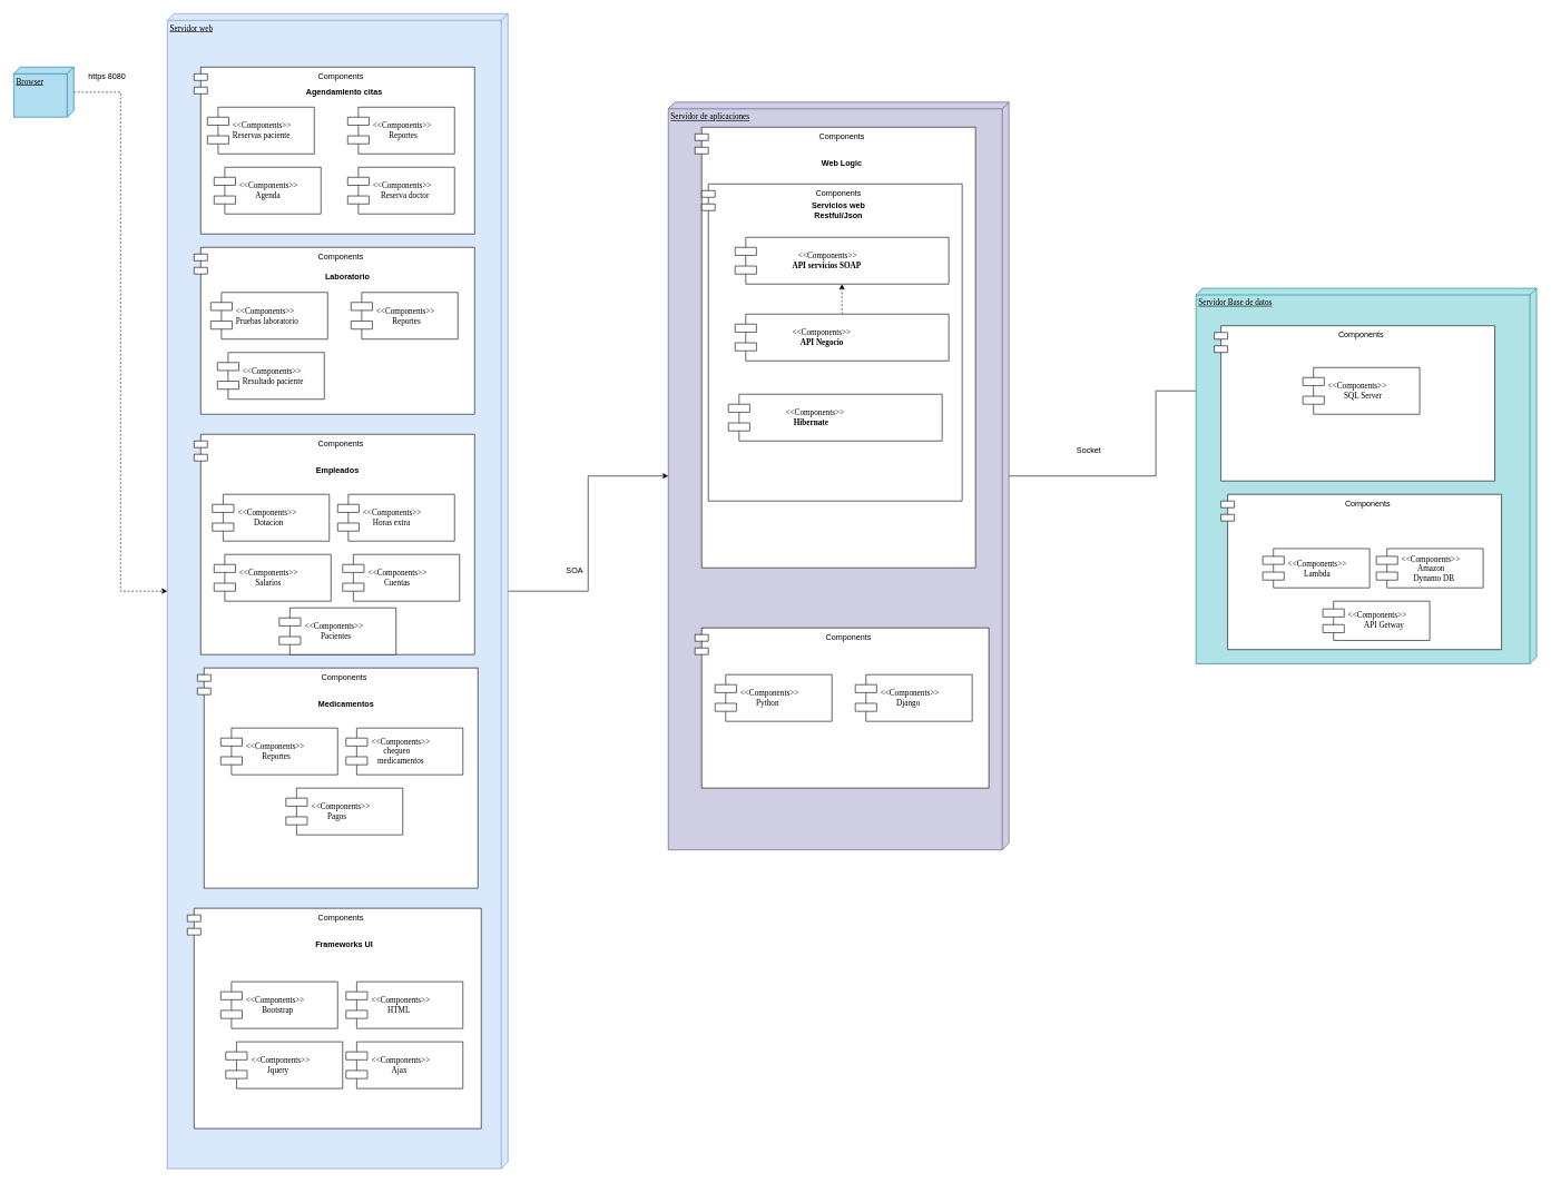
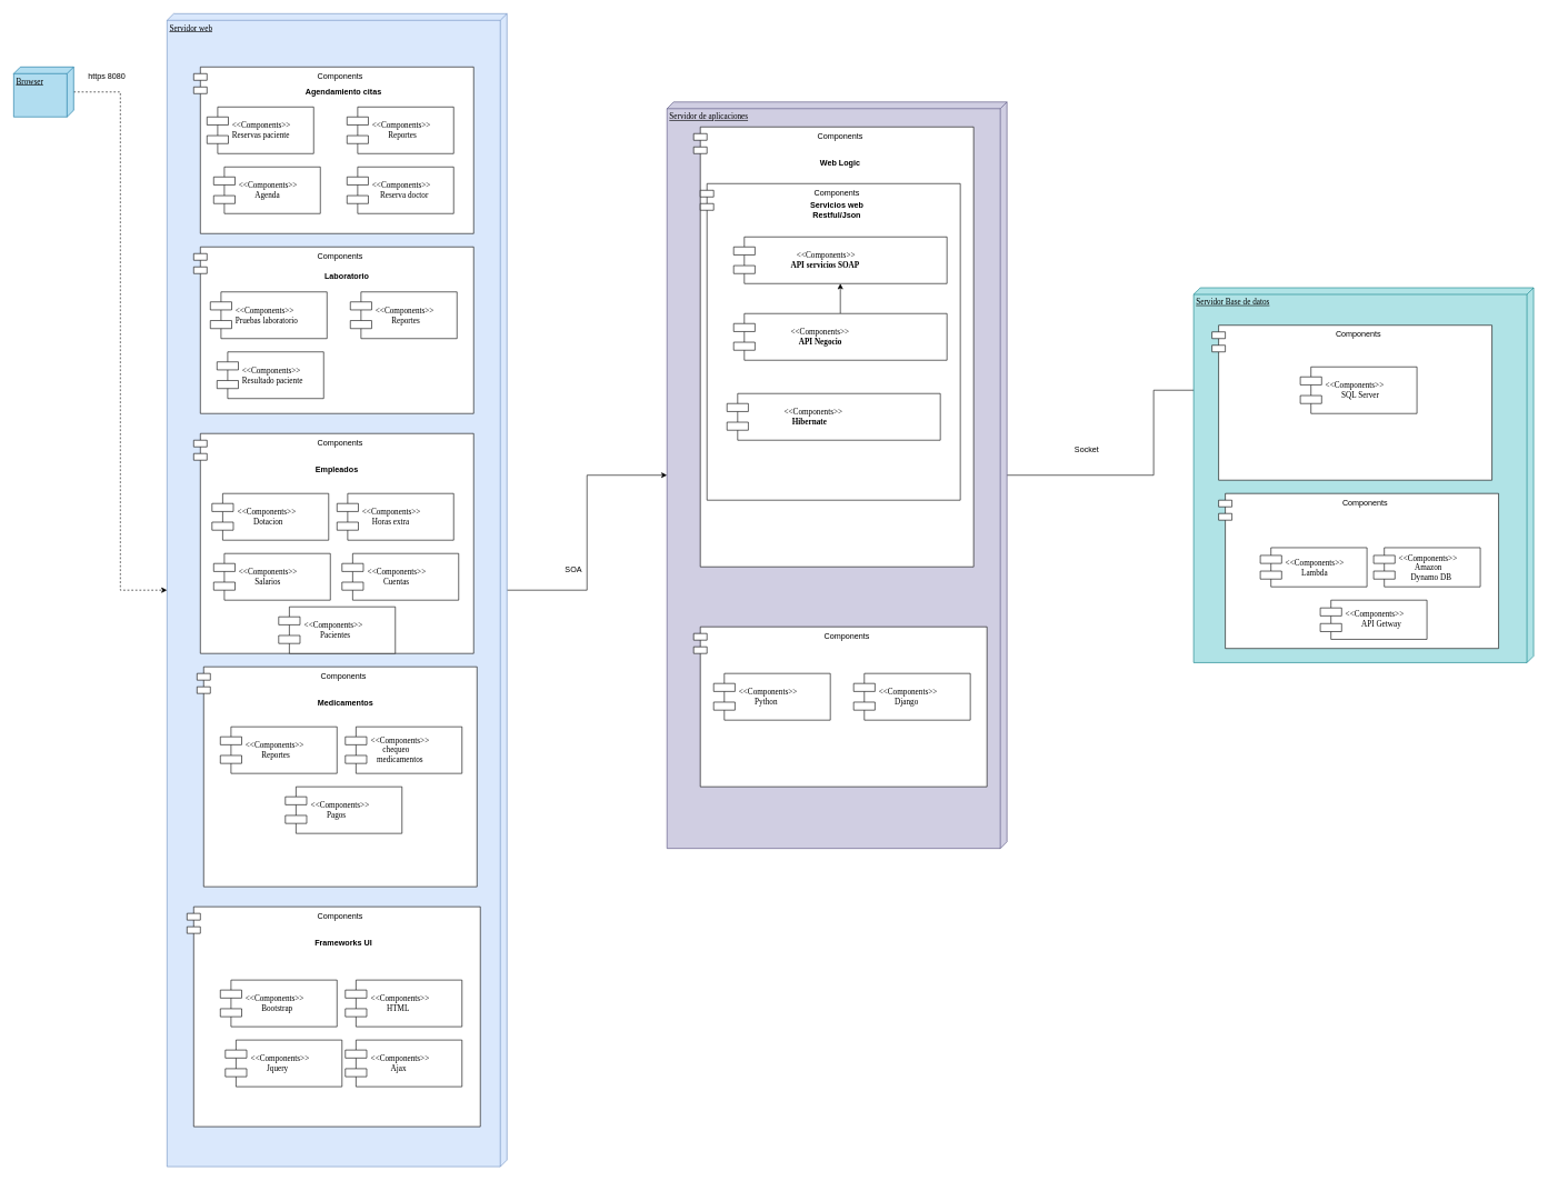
  <mxCell id="0" />
  <mxCell id="1" parent="0" />
  <mxCell id="2" style="edgeStyle=orthogonalEdgeStyle;rounded=0;orthogonalLoop=1;jettySize=auto;html=1;dashed=1;" edge="1" parent="1" source="3" target="5"><mxGeometry relative="1" as="geometry" /></mxCell>
  <mxCell id="3" value="Browser" style="verticalAlign=top;align=left;spacingTop=8;spacingLeft=2;spacingRight=12;shape=cube;size=10;direction=south;fontStyle=4;html=1;rounded=0;shadow=0;comic=0;labelBackgroundColor=none;strokeWidth=1;fontFamily=Verdana;fontSize=12;fillColor=#b1ddf0;strokeColor=#10739e;" vertex="1" parent="1"><mxGeometry x="20" y="100" width="90" height="75" as="geometry" /></mxCell>
  <mxCell id="4" style="edgeStyle=orthogonalEdgeStyle;rounded=0;orthogonalLoop=1;jettySize=auto;html=1;" edge="1" parent="1" source="5" target="37"><mxGeometry relative="1" as="geometry" /></mxCell>
  <mxCell id="5" value="Servidor web" style="verticalAlign=top;align=left;spacingTop=8;spacingLeft=2;spacingRight=12;shape=cube;size=10;direction=south;fontStyle=4;html=1;rounded=0;shadow=0;comic=0;labelBackgroundColor=none;strokeWidth=1;fontFamily=Verdana;fontSize=12;fillColor=#dae8fc;strokeColor=#6c8ebf;" vertex="1" parent="1"><mxGeometry x="250" y="20" width="510" height="1730" as="geometry" /></mxCell>
  <mxCell id="6" value="https 8080" style="text;html=1;strokeColor=none;fillColor=none;align=center;verticalAlign=middle;whiteSpace=wrap;rounded=0;" vertex="1" parent="1"><mxGeometry x="130" y="100" width="60" height="30" as="geometry" /></mxCell>
  <mxCell id="7" value="Components" style="shape=module;align=left;spacingLeft=20;align=center;verticalAlign=top;" vertex="1" parent="1"><mxGeometry x="290" y="100" width="420" height="250" as="geometry" /></mxCell>
  <mxCell id="8" value="&amp;lt;&amp;lt;Components&amp;gt;&amp;gt;&lt;br&gt;Reservas paciente" style="shape=component;align=left;spacingLeft=36;rounded=0;shadow=0;comic=0;labelBackgroundColor=none;strokeWidth=1;fontFamily=Verdana;fontSize=12;html=1;" vertex="1" parent="1"><mxGeometry x="310" y="160" width="160" height="70" as="geometry" /></mxCell>
  <mxCell id="9" value="Agendamiento citas" style="text;html=1;strokeColor=none;fillColor=none;align=center;verticalAlign=middle;whiteSpace=wrap;rounded=0;fontStyle=1" vertex="1" parent="1"><mxGeometry x="450" y="122.5" width="130" height="30" as="geometry" /></mxCell>
  <mxCell id="10" value="&amp;lt;&amp;lt;Components&amp;gt;&amp;gt;&lt;br&gt;&lt;span style=&quot;white-space: pre;&quot;&gt;&#09;&lt;/span&gt;Reportes" style="shape=component;align=left;spacingLeft=36;rounded=0;shadow=0;comic=0;labelBackgroundColor=none;strokeWidth=1;fontFamily=Verdana;fontSize=12;html=1;" vertex="1" parent="1"><mxGeometry x="520" y="160" width="160" height="70" as="geometry" /></mxCell>
  <mxCell id="11" value="&amp;lt;&amp;lt;Components&amp;gt;&amp;gt;&lt;br&gt;&lt;span style=&quot;white-space: pre;&quot;&gt;&#09;&lt;/span&gt;Agenda" style="shape=component;align=left;spacingLeft=36;rounded=0;shadow=0;comic=0;labelBackgroundColor=none;strokeWidth=1;fontFamily=Verdana;fontSize=12;html=1;" vertex="1" parent="1"><mxGeometry x="320" y="250" width="160" height="70" as="geometry" /></mxCell>
  <mxCell id="12" value="&amp;lt;&amp;lt;Components&amp;gt;&amp;gt;&lt;br&gt;&amp;nbsp; &amp;nbsp; Reserva doctor" style="shape=component;align=left;spacingLeft=36;rounded=0;shadow=0;comic=0;labelBackgroundColor=none;strokeWidth=1;fontFamily=Verdana;fontSize=12;html=1;" vertex="1" parent="1"><mxGeometry x="520" y="250" width="160" height="70" as="geometry" /></mxCell>
  <mxCell id="13" value="Components" style="shape=module;align=left;spacingLeft=20;align=center;verticalAlign=top;" vertex="1" parent="1"><mxGeometry x="290" y="370" width="420" height="250" as="geometry" /></mxCell>
  <mxCell id="14" value="&amp;lt;&amp;lt;Components&amp;gt;&amp;gt;&lt;br&gt;Pruebas laboratorio" style="shape=component;align=left;spacingLeft=36;rounded=0;shadow=0;comic=0;labelBackgroundColor=none;strokeWidth=1;fontFamily=Verdana;fontSize=12;html=1;" vertex="1" parent="1"><mxGeometry x="315" y="437.5" width="175" height="70" as="geometry" /></mxCell>
  <mxCell id="15" value="Laboratorio" style="text;html=1;strokeColor=none;fillColor=none;align=center;verticalAlign=middle;whiteSpace=wrap;rounded=0;fontStyle=1" vertex="1" parent="1"><mxGeometry x="455" y="400" width="130" height="30" as="geometry" /></mxCell>
  <mxCell id="16" value="&amp;lt;&amp;lt;Components&amp;gt;&amp;gt;&lt;br&gt;&lt;span style=&quot;white-space: pre;&quot;&gt;&#09;&lt;/span&gt;Reportes" style="shape=component;align=left;spacingLeft=36;rounded=0;shadow=0;comic=0;labelBackgroundColor=none;strokeWidth=1;fontFamily=Verdana;fontSize=12;html=1;" vertex="1" parent="1"><mxGeometry x="525" y="437.5" width="160" height="70" as="geometry" /></mxCell>
  <mxCell id="17" value="&amp;lt;&amp;lt;Components&amp;gt;&amp;gt;&lt;br&gt;Resultado paciente" style="shape=component;align=left;spacingLeft=36;rounded=0;shadow=0;comic=0;labelBackgroundColor=none;strokeWidth=1;fontFamily=Verdana;fontSize=12;html=1;" vertex="1" parent="1"><mxGeometry x="325" y="527.5" width="160" height="70" as="geometry" /></mxCell>
  <mxCell id="18" value="Components" style="shape=module;align=left;spacingLeft=20;align=center;verticalAlign=top;" vertex="1" parent="1"><mxGeometry x="290" y="650" width="420" height="330" as="geometry" /></mxCell>
  <mxCell id="19" value="Empleados" style="text;html=1;strokeColor=none;fillColor=none;align=center;verticalAlign=middle;whiteSpace=wrap;rounded=0;fontStyle=1" vertex="1" parent="1"><mxGeometry x="440" y="690" width="130" height="30" as="geometry" /></mxCell>
  <mxCell id="20" value="&amp;lt;&amp;lt;Components&amp;gt;&amp;gt;&lt;br&gt;&lt;span style=&quot;white-space: pre;&quot;&gt;&#09;&lt;/span&gt;Dotacion" style="shape=component;align=left;spacingLeft=36;rounded=0;shadow=0;comic=0;labelBackgroundColor=none;strokeWidth=1;fontFamily=Verdana;fontSize=12;html=1;" vertex="1" parent="1"><mxGeometry x="317.5" y="740" width="175" height="70" as="geometry" /></mxCell>
  <mxCell id="21" value="&amp;lt;&amp;lt;Components&amp;gt;&amp;gt;&lt;br&gt;&amp;nbsp; &amp;nbsp; &amp;nbsp;Horas extra" style="shape=component;align=left;spacingLeft=36;rounded=0;shadow=0;comic=0;labelBackgroundColor=none;strokeWidth=1;fontFamily=Verdana;fontSize=12;html=1;" vertex="1" parent="1"><mxGeometry x="505" y="740" width="175" height="70" as="geometry" /></mxCell>
  <mxCell id="22" value="&amp;lt;&amp;lt;Components&amp;gt;&amp;gt;&lt;br&gt;&lt;span style=&quot;white-space: pre;&quot;&gt;&#09;&lt;/span&gt;Salarios" style="shape=component;align=left;spacingLeft=36;rounded=0;shadow=0;comic=0;labelBackgroundColor=none;strokeWidth=1;fontFamily=Verdana;fontSize=12;html=1;" vertex="1" parent="1"><mxGeometry x="320" y="830" width="175" height="70" as="geometry" /></mxCell>
  <mxCell id="23" value="&amp;lt;&amp;lt;Components&amp;gt;&amp;gt;&lt;br&gt;&lt;span style=&quot;white-space: pre;&quot;&gt;&#09;&lt;/span&gt;Cuentas" style="shape=component;align=left;spacingLeft=36;rounded=0;shadow=0;comic=0;labelBackgroundColor=none;strokeWidth=1;fontFamily=Verdana;fontSize=12;html=1;" vertex="1" parent="1"><mxGeometry x="512.5" y="830" width="175" height="70" as="geometry" /></mxCell>
  <mxCell id="24" value="Components" style="shape=module;align=left;spacingLeft=20;align=center;verticalAlign=top;" vertex="1" parent="1"><mxGeometry x="295" y="1000" width="420" height="330" as="geometry" /></mxCell>
  <mxCell id="25" value="Medicamentos" style="text;html=1;strokeColor=none;fillColor=none;align=center;verticalAlign=middle;whiteSpace=wrap;rounded=0;fontStyle=1" vertex="1" parent="1"><mxGeometry x="452.5" y="1040" width="130" height="30" as="geometry" /></mxCell>
  <mxCell id="26" value="&amp;lt;&amp;lt;Components&amp;gt;&amp;gt;&lt;br&gt;&lt;span style=&quot;white-space: pre;&quot;&gt;&#09;&lt;/span&gt;Reportes" style="shape=component;align=left;spacingLeft=36;rounded=0;shadow=0;comic=0;labelBackgroundColor=none;strokeWidth=1;fontFamily=Verdana;fontSize=12;html=1;" vertex="1" parent="1"><mxGeometry x="330" y="1090" width="175" height="70" as="geometry" /></mxCell>
  <mxCell id="27" value="&amp;lt;&amp;lt;Components&amp;gt;&amp;gt;&lt;br&gt;&amp;nbsp; &amp;nbsp; &amp;nbsp; chequeo &lt;br&gt;&amp;nbsp; &amp;nbsp;medicamentos" style="shape=component;align=left;spacingLeft=36;rounded=0;shadow=0;comic=0;labelBackgroundColor=none;strokeWidth=1;fontFamily=Verdana;fontSize=12;html=1;" vertex="1" parent="1"><mxGeometry x="517.5" y="1090" width="175" height="70" as="geometry" /></mxCell>
  <mxCell id="28" value="&amp;lt;&amp;lt;Components&amp;gt;&amp;gt;&lt;br&gt;&amp;nbsp; &amp;nbsp; &amp;nbsp; &amp;nbsp; Pagos" style="shape=component;align=left;spacingLeft=36;rounded=0;shadow=0;comic=0;labelBackgroundColor=none;strokeWidth=1;fontFamily=Verdana;fontSize=12;html=1;" vertex="1" parent="1"><mxGeometry x="427.5" y="1180" width="175" height="70" as="geometry" /></mxCell>
  <mxCell id="29" value="&amp;lt;&amp;lt;Components&amp;gt;&amp;gt;&lt;br&gt;&lt;span style=&quot;white-space: pre;&quot;&gt;&#09;&lt;/span&gt;Pacientes" style="shape=component;align=left;spacingLeft=36;rounded=0;shadow=0;comic=0;labelBackgroundColor=none;strokeWidth=1;fontFamily=Verdana;fontSize=12;html=1;" vertex="1" parent="1"><mxGeometry x="417.5" y="910" width="175" height="70" as="geometry" /></mxCell>
  <mxCell id="30" value="Components" style="shape=module;align=left;spacingLeft=20;align=center;verticalAlign=top;" vertex="1" parent="1"><mxGeometry x="280" y="1360" width="440" height="330" as="geometry" /></mxCell>
  <mxCell id="31" value="Frameworks UI" style="text;html=1;strokeColor=none;fillColor=none;align=center;verticalAlign=middle;whiteSpace=wrap;rounded=0;fontStyle=1" vertex="1" parent="1"><mxGeometry x="450" y="1400" width="130" height="30" as="geometry" /></mxCell>
  <mxCell id="32" value="&amp;lt;&amp;lt;Components&amp;gt;&amp;gt;&lt;br&gt;&lt;span style=&quot;white-space: pre;&quot;&gt;&#09;&lt;/span&gt;Bootstrap" style="shape=component;align=left;spacingLeft=36;rounded=0;shadow=0;comic=0;labelBackgroundColor=none;strokeWidth=1;fontFamily=Verdana;fontSize=12;html=1;" vertex="1" parent="1"><mxGeometry x="330" y="1470" width="175" height="70" as="geometry" /></mxCell>
  <mxCell id="33" value="&amp;lt;&amp;lt;Components&amp;gt;&amp;gt;&lt;br&gt;&lt;span style=&quot;white-space: pre;&quot;&gt;&#09;&lt;/span&gt;HTML" style="shape=component;align=left;spacingLeft=36;rounded=0;shadow=0;comic=0;labelBackgroundColor=none;strokeWidth=1;fontFamily=Verdana;fontSize=12;html=1;" vertex="1" parent="1"><mxGeometry x="517.5" y="1470" width="175" height="70" as="geometry" /></mxCell>
  <mxCell id="34" value="&amp;lt;&amp;lt;Components&amp;gt;&amp;gt;&lt;br&gt;&lt;span style=&quot;white-space: pre;&quot;&gt;&#09;&lt;/span&gt;Jquery" style="shape=component;align=left;spacingLeft=36;rounded=0;shadow=0;comic=0;labelBackgroundColor=none;strokeWidth=1;fontFamily=Verdana;fontSize=12;html=1;" vertex="1" parent="1"><mxGeometry x="337.5" y="1560" width="175" height="70" as="geometry" /></mxCell>
  <mxCell id="35" value="&amp;lt;&amp;lt;Components&amp;gt;&amp;gt;&lt;br&gt;&lt;span style=&quot;white-space: pre;&quot;&gt;&#09;&amp;nbsp;&lt;/span&gt;&amp;nbsp;Ajax" style="shape=component;align=left;spacingLeft=36;rounded=0;shadow=0;comic=0;labelBackgroundColor=none;strokeWidth=1;fontFamily=Verdana;fontSize=12;html=1;" vertex="1" parent="1"><mxGeometry x="517.5" y="1560" width="175" height="70" as="geometry" /></mxCell>
  <mxCell id="36" style="edgeStyle=orthogonalEdgeStyle;rounded=0;orthogonalLoop=1;jettySize=auto;html=1;" edge="1" parent="1" source="37" target="53"><mxGeometry relative="1" as="geometry" /></mxCell>
  <mxCell id="37" value="Servidor de aplicaciones" style="verticalAlign=top;align=left;spacingTop=8;spacingLeft=2;spacingRight=12;shape=cube;size=10;direction=south;fontStyle=4;html=1;rounded=0;shadow=0;comic=0;labelBackgroundColor=none;strokeWidth=1;fontFamily=Verdana;fontSize=12;fillColor=#d0cee2;strokeColor=#56517e;" vertex="1" parent="1"><mxGeometry x="1000" y="152.5" width="510" height="1120" as="geometry" /></mxCell>
  <mxCell id="38" value="Components" style="shape=module;align=left;spacingLeft=20;align=center;verticalAlign=top;" vertex="1" parent="1"><mxGeometry x="1040" y="190" width="420" height="660" as="geometry" /></mxCell>
  <mxCell id="39" value="Components" style="shape=module;align=left;spacingLeft=20;align=center;verticalAlign=top;" vertex="1" parent="1"><mxGeometry x="1040" y="940" width="440" height="240" as="geometry" /></mxCell>
  <mxCell id="40" value="&amp;lt;&amp;lt;Components&amp;gt;&amp;gt;&lt;br&gt;&lt;span style=&quot;white-space: pre;&quot;&gt;&#09;&lt;/span&gt;Python" style="shape=component;align=left;spacingLeft=36;rounded=0;shadow=0;comic=0;labelBackgroundColor=none;strokeWidth=1;fontFamily=Verdana;fontSize=12;html=1;" vertex="1" parent="1"><mxGeometry x="1070" y="1010" width="175" height="70" as="geometry" /></mxCell>
  <mxCell id="41" value="&amp;lt;&amp;lt;Components&amp;gt;&amp;gt;&lt;br&gt;&lt;span style=&quot;white-space: pre;&quot;&gt;&#09;&lt;/span&gt;Django" style="shape=component;align=left;spacingLeft=36;rounded=0;shadow=0;comic=0;labelBackgroundColor=none;strokeWidth=1;fontFamily=Verdana;fontSize=12;html=1;" vertex="1" parent="1"><mxGeometry x="1280" y="1010" width="175" height="70" as="geometry" /></mxCell>
  <mxCell id="42" value="SOA" style="text;html=1;strokeColor=none;fillColor=none;align=center;verticalAlign=middle;whiteSpace=wrap;rounded=0;" vertex="1" parent="1"><mxGeometry x="830" y="840" width="60" height="30" as="geometry" /></mxCell>
  <mxCell id="43" value="Web Logic" style="text;html=1;strokeColor=none;fillColor=none;align=center;verticalAlign=middle;whiteSpace=wrap;rounded=0;fontStyle=1" vertex="1" parent="1"><mxGeometry x="1195" y="230" width="130" height="30" as="geometry" /></mxCell>
  <mxCell id="44" value="Components" style="shape=module;align=left;spacingLeft=20;align=center;verticalAlign=top;" vertex="1" parent="1"><mxGeometry x="1050" y="275" width="390" height="475" as="geometry" /></mxCell>
  <mxCell id="45" value="Servicios web&lt;br&gt;Restful/Json" style="text;html=1;strokeColor=none;fillColor=none;align=center;verticalAlign=middle;whiteSpace=wrap;rounded=0;fontStyle=1" vertex="1" parent="1"><mxGeometry x="1190" y="300" width="130" height="30" as="geometry" /></mxCell>
  <mxCell id="46" value="&lt;div style=&quot;text-align: center;&quot;&gt;&lt;span style=&quot;background-color: initial;&quot;&gt;&lt;span style=&quot;white-space: pre;&quot;&gt;&#09;&lt;/span&gt;&lt;span style=&quot;white-space: pre;&quot;&gt;&#09;&lt;/span&gt;&amp;lt;&amp;lt;Components&amp;gt;&amp;gt;&lt;/span&gt;&lt;/div&gt;&lt;span style=&quot;white-space: pre;&quot;&gt;&#09;&lt;span style=&quot;white-space: pre;&quot;&gt;&#09;&lt;/span&gt;&lt;/span&gt;&lt;b&gt;API servicios SOAP&lt;/b&gt;&amp;nbsp;" style="shape=component;align=left;spacingLeft=36;rounded=0;shadow=0;comic=0;labelBackgroundColor=none;strokeWidth=1;fontFamily=Verdana;fontSize=12;html=1;" vertex="1" parent="1"><mxGeometry x="1100" y="355" width="320" height="70" as="geometry" /></mxCell>
- <mxCell id="47" style="edgeStyle=orthogonalEdgeStyle;rounded=0;orthogonalLoop=1;jettySize=auto;html=1;entryX=0.5;entryY=1;entryDx=0;entryDy=0;dashed=1;" edge="1" parent="1" source="48" target="46"><mxGeometry relative="1" as="geometry" /></mxCell>
+ <mxCell id="47" style="edgeStyle=orthogonalEdgeStyle;rounded=0;orthogonalLoop=1;jettySize=auto;html=1;entryX=0.5;entryY=1;entryDx=0;entryDy=0;" edge="1" parent="1" source="48" target="46"><mxGeometry relative="1" as="geometry" /></mxCell>
  <mxCell id="48" value="&lt;div style=&quot;text-align: center;&quot;&gt;&lt;span style=&quot;background-color: initial;&quot;&gt;&lt;span style=&quot;white-space: pre;&quot;&gt;&#09;&lt;/span&gt;&lt;span style=&quot;white-space: pre;&quot;&gt;&#09;&lt;/span&gt;&amp;lt;&amp;lt;Components&amp;gt;&amp;gt;&lt;/span&gt;&lt;/div&gt;&lt;span style=&quot;white-space: pre;&quot;&gt;&#09;&lt;span style=&quot;white-space: pre;&quot;&gt;&#09;&lt;/span&gt; &lt;/span&gt;&amp;nbsp; &amp;nbsp;&lt;b&gt;API Negocio&lt;/b&gt;" style="shape=component;align=left;spacingLeft=36;rounded=0;shadow=0;comic=0;labelBackgroundColor=none;strokeWidth=1;fontFamily=Verdana;fontSize=12;html=1;" vertex="1" parent="1"><mxGeometry x="1100" y="470" width="320" height="70" as="geometry" /></mxCell>
  <mxCell id="49" value="&lt;div style=&quot;text-align: center;&quot;&gt;&lt;span style=&quot;background-color: initial;&quot;&gt;&lt;span style=&quot;white-space: pre;&quot;&gt;&#09;&lt;/span&gt;&lt;span style=&quot;white-space: pre;&quot;&gt;&#09;&lt;/span&gt;&amp;lt;&amp;lt;Components&amp;gt;&amp;gt;&lt;/span&gt;&lt;/div&gt;&lt;span style=&quot;white-space: pre;&quot;&gt;&#09;&lt;span style=&quot;white-space: pre;&quot;&gt;&#09;&lt;/span&gt; &lt;/span&gt;&amp;nbsp; &amp;nbsp;&lt;b&gt;Hibernate&lt;/b&gt;" style="shape=component;align=left;spacingLeft=36;rounded=0;shadow=0;comic=0;labelBackgroundColor=none;strokeWidth=1;fontFamily=Verdana;fontSize=12;html=1;" vertex="1" parent="1"><mxGeometry x="1090" y="590" width="320" height="70" as="geometry" /></mxCell>
  <mxCell id="50" value="Servidor Base de datos" style="verticalAlign=top;align=left;spacingTop=8;spacingLeft=2;spacingRight=12;shape=cube;size=10;direction=south;fontStyle=4;html=1;rounded=0;shadow=0;comic=0;labelBackgroundColor=none;strokeWidth=1;fontFamily=Verdana;fontSize=12;fillColor=#b0e3e6;strokeColor=#0e8088;" vertex="1" parent="1"><mxGeometry x="1790" y="431.25" width="510" height="562.5" as="geometry" /></mxCell>
  <mxCell id="51" value="Socket" style="text;html=1;strokeColor=none;fillColor=none;align=center;verticalAlign=middle;whiteSpace=wrap;rounded=0;" vertex="1" parent="1"><mxGeometry x="1600" y="660" width="60" height="30" as="geometry" /></mxCell>
  <mxCell id="52" value="Components" style="shape=module;align=left;spacingLeft=20;align=center;verticalAlign=top;" vertex="1" parent="1"><mxGeometry x="1817.5" y="487.5" width="420" height="232.5" as="geometry" /></mxCell>
  <mxCell id="53" value="&amp;lt;&amp;lt;Components&amp;gt;&amp;gt;&lt;br&gt;&lt;span style=&quot;white-space: pre;&quot;&gt;&#09;&lt;/span&gt;SQL Server" style="shape=component;align=left;spacingLeft=36;rounded=0;shadow=0;comic=0;labelBackgroundColor=none;strokeWidth=1;fontFamily=Verdana;fontSize=12;html=1;" vertex="1" parent="1"><mxGeometry x="1950" y="550" width="175" height="70" as="geometry" /></mxCell>
  <mxCell id="54" value="Components" style="shape=module;align=left;spacingLeft=20;align=center;verticalAlign=top;" vertex="1" parent="1"><mxGeometry x="1827.5" y="740" width="420" height="232.5" as="geometry" /></mxCell>
  <mxCell id="55" value="&amp;lt;&amp;lt;Components&amp;gt;&amp;gt;&lt;br&gt;&lt;span style=&quot;white-space: pre;&quot;&gt;&#09;&lt;/span&gt;Lambda" style="shape=component;align=left;spacingLeft=36;rounded=0;shadow=0;comic=0;labelBackgroundColor=none;strokeWidth=1;fontFamily=Verdana;fontSize=12;html=1;" vertex="1" parent="1"><mxGeometry x="1890" y="821.25" width="160" height="58.75" as="geometry" /></mxCell>
  <mxCell id="56" value="&amp;lt;&amp;lt;Components&amp;gt;&amp;gt;&lt;br&gt;&lt;span style=&quot;white-space: pre;&quot;&gt;&#09;&lt;/span&gt;Amazon &lt;br&gt;&amp;nbsp; &amp;nbsp; &amp;nbsp; Dynamo DB" style="shape=component;align=left;spacingLeft=36;rounded=0;shadow=0;comic=0;labelBackgroundColor=none;strokeWidth=1;fontFamily=Verdana;fontSize=12;html=1;" vertex="1" parent="1"><mxGeometry x="2060" y="821.25" width="160" height="58.75" as="geometry" /></mxCell>
  <mxCell id="57" value="&amp;lt;&amp;lt;Components&amp;gt;&amp;gt;&lt;br&gt;&lt;span style=&quot;white-space: pre;&quot;&gt;&#09;&lt;/span&gt;API Getway" style="shape=component;align=left;spacingLeft=36;rounded=0;shadow=0;comic=0;labelBackgroundColor=none;strokeWidth=1;fontFamily=Verdana;fontSize=12;html=1;" vertex="1" parent="1"><mxGeometry x="1980" y="900" width="160" height="58.75" as="geometry" /></mxCell>
